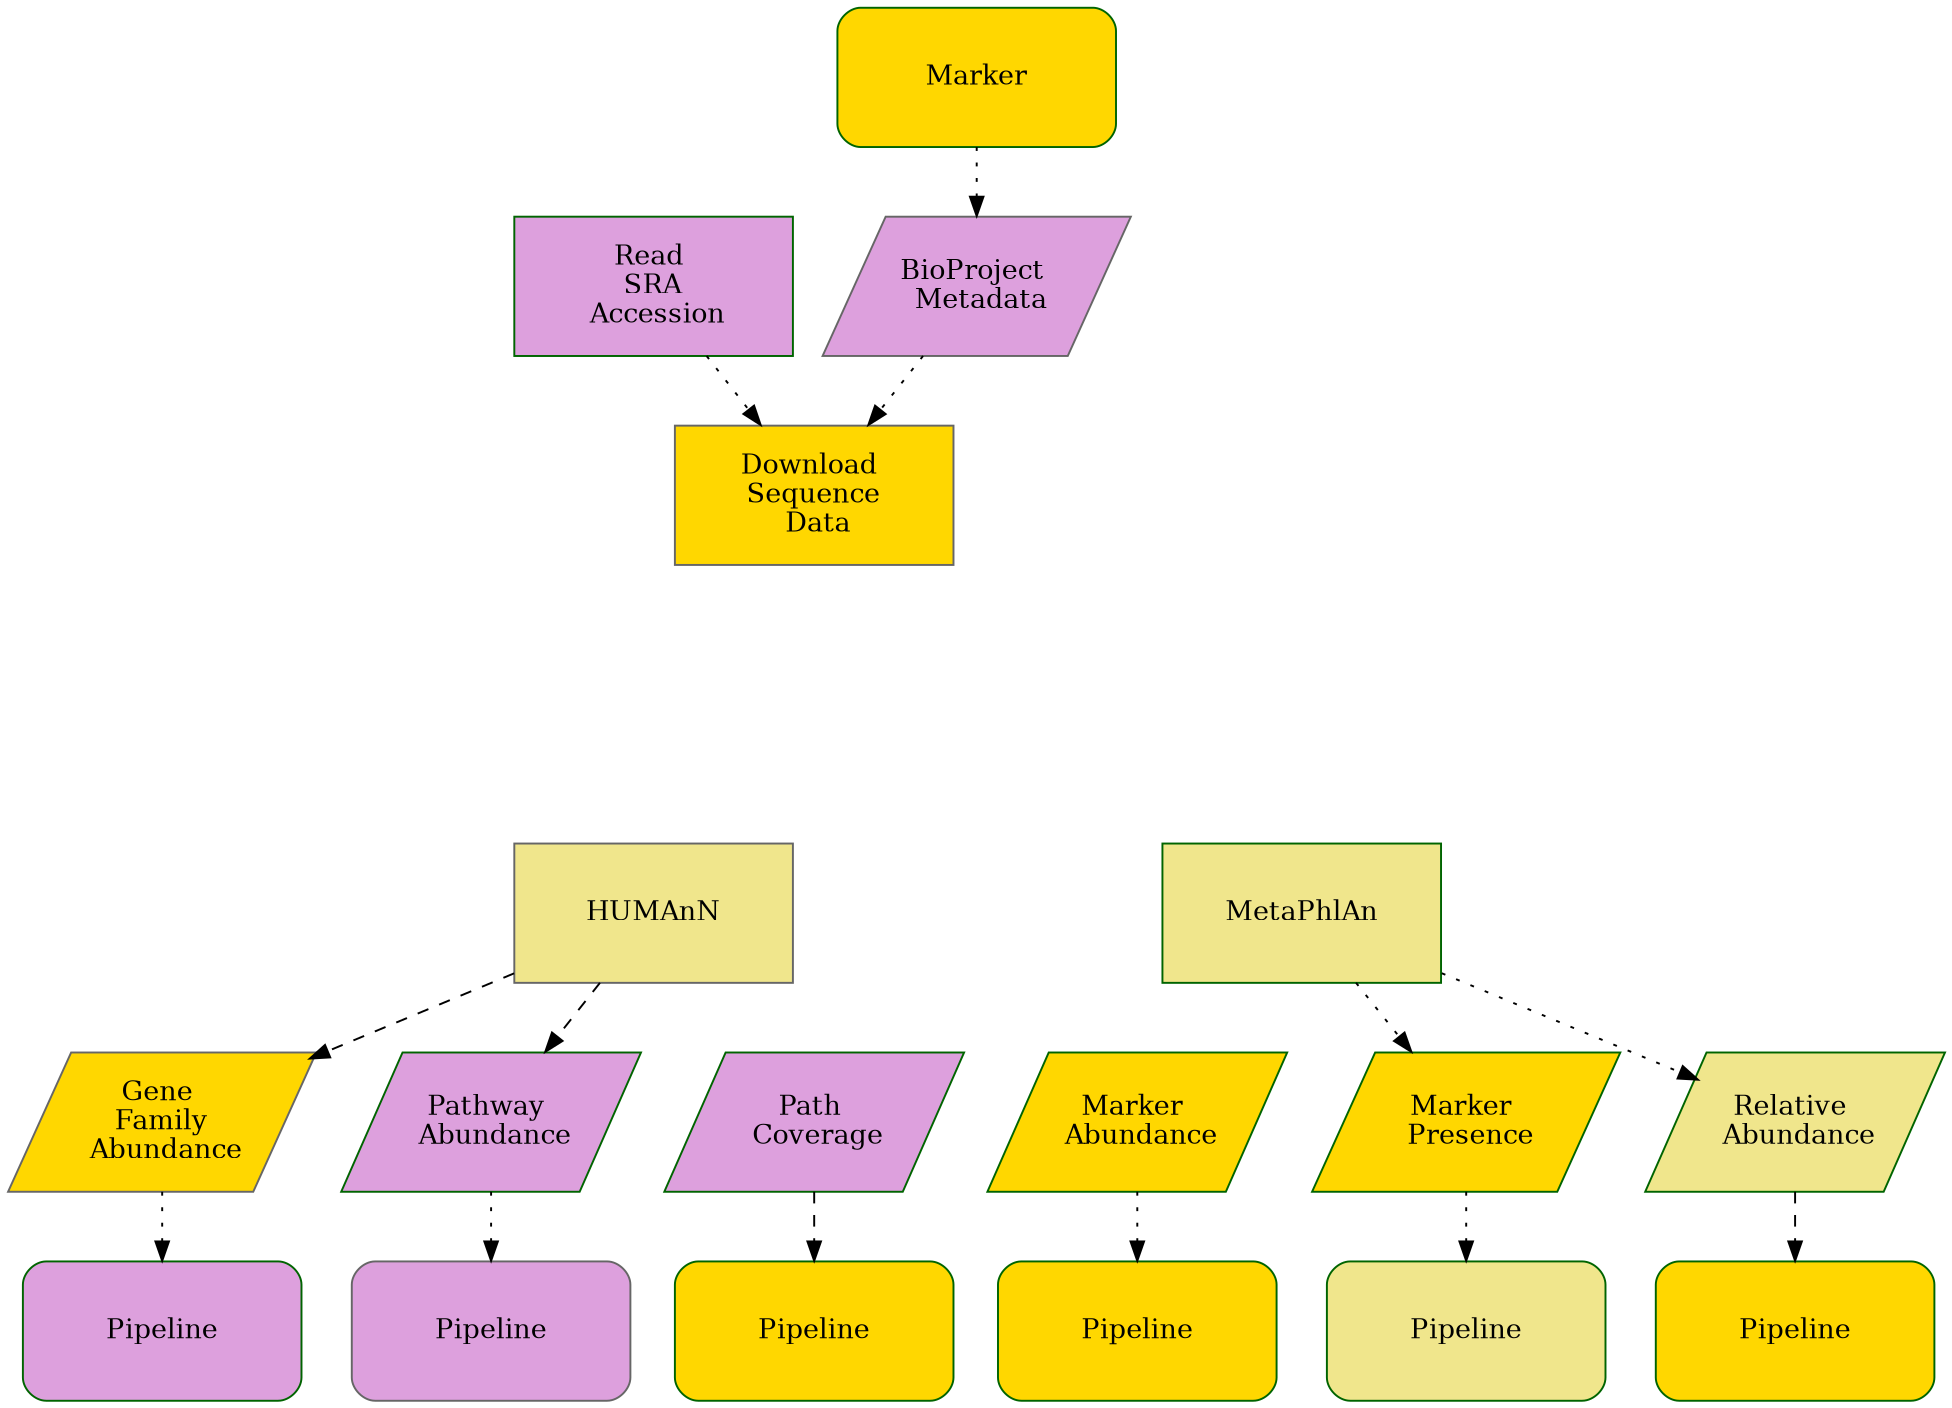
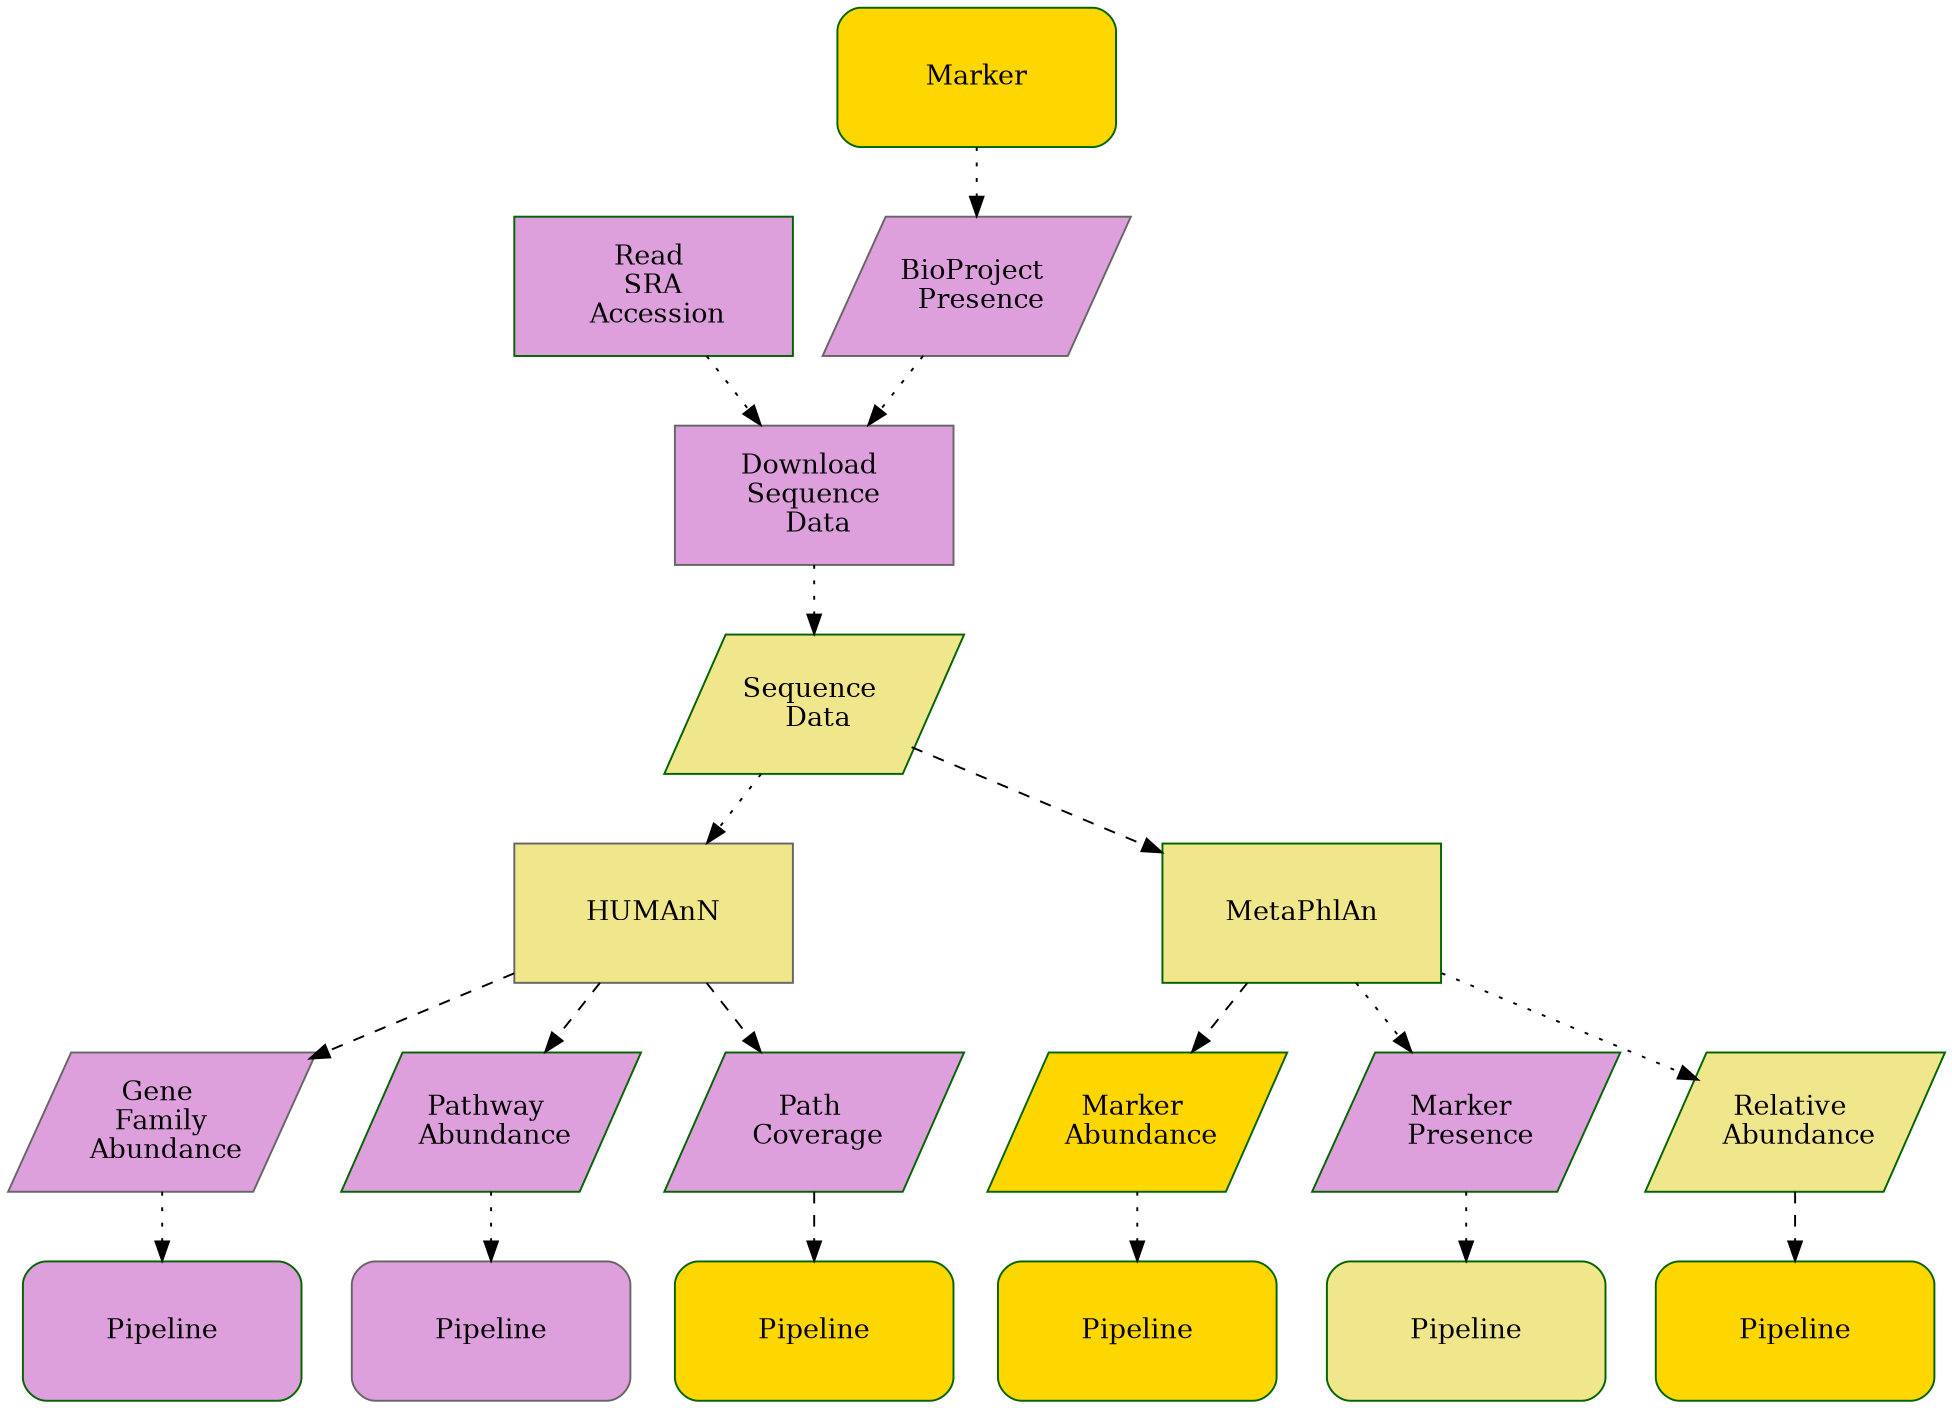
  digraph {
    node [color=darkgreen fillcolor=plum fixedsize=true shape=rectangle style=filled]
    edge [style=dotted]
-   n1 [color=gray40 height=1 label="BioProject \n Metadata" shape=parallelogram width=2]
-   n2 [color=gray40 fillcolor=gold height=1 label="Download \n Sequence \n Data" width=2]
+   n1 [color=gray40 height=1 label="BioProject \n Presence" shape=parallelogram width=2]
+   n2 [color=gray40 height=1 label="Download \n Sequence \n Data" width=2]
    n3 [height=1 label="Read \n SRA \n Accession" width=2]
+   n4 [fillcolor=khaki height=1 label="Sequence \n Data" shape=parallelogram width=2]
    n5 [color=gray40 fillcolor=khaki height=1 label=HUMAnN width=2]
    n6 [fillcolor=khaki height=1 label=MetaPhlAn width=2]
-   n7 [color=gray40 fillcolor=gold height=1 label="Gene \n Family \n Abundance" shape=parallelogram width=2]
+   n7 [color=gray40 height=1 label="Gene \n Family \n Abundance" shape=parallelogram width=2]
    n8 [height=1 label="Pathway \n Abundance" shape=parallelogram width=2]
    n9 [height=1 label="Path \n Coverage" shape=parallelogram width=2]
    n10 [fillcolor=gold height=1 label="Marker \n Abundance" shape=parallelogram width=2]
-   n11 [fillcolor=gold height=1 label="Marker \n Presence" shape=parallelogram width=2]
+   n11 [height=1 label="Marker \n Presence" shape=parallelogram width=2]
    n12 [fillcolor=khaki height=1 label="Relative \n Abundance" shape=parallelogram width=2]
    n13 [height=1 label=Pipeline style="filled,rounded" width=2]
    n14 [color=gray40 height=1 label=Pipeline style="filled,rounded" width=2]
    n15 [fillcolor=gold height=1 label=Pipeline style="filled,rounded" width=2]
    n16 [fillcolor=gold height=1 label=Pipeline style="filled,rounded" width=2]
    n17 [fillcolor=khaki height=1 label=Pipeline style="filled,rounded" width=2]
    n18 [fillcolor=gold height=1 label=Pipeline style="filled,rounded" width=2]
    n19 [fillcolor=gold height=1 label=Marker style="filled,rounded" width=2]
    n1 -> n2
+   n2 -> n4
    n3 -> n2
+   n4 -> n5
+   n4 -> n6 [style=dashed]
    n5 -> n7 [style=dashed]
    n5 -> n8 [style=dashed]
+   n5 -> n9 [style=dashed]
+   n6 -> n10 [style=dashed]
    n6 -> n11
    n6 -> n12
    n7 -> n13
    n8 -> n14
    n9 -> n15 [style=dashed]
    n10 -> n16
    n11 -> n17
    n12 -> n18 [style=dashed]
    n19 -> n1
  }
